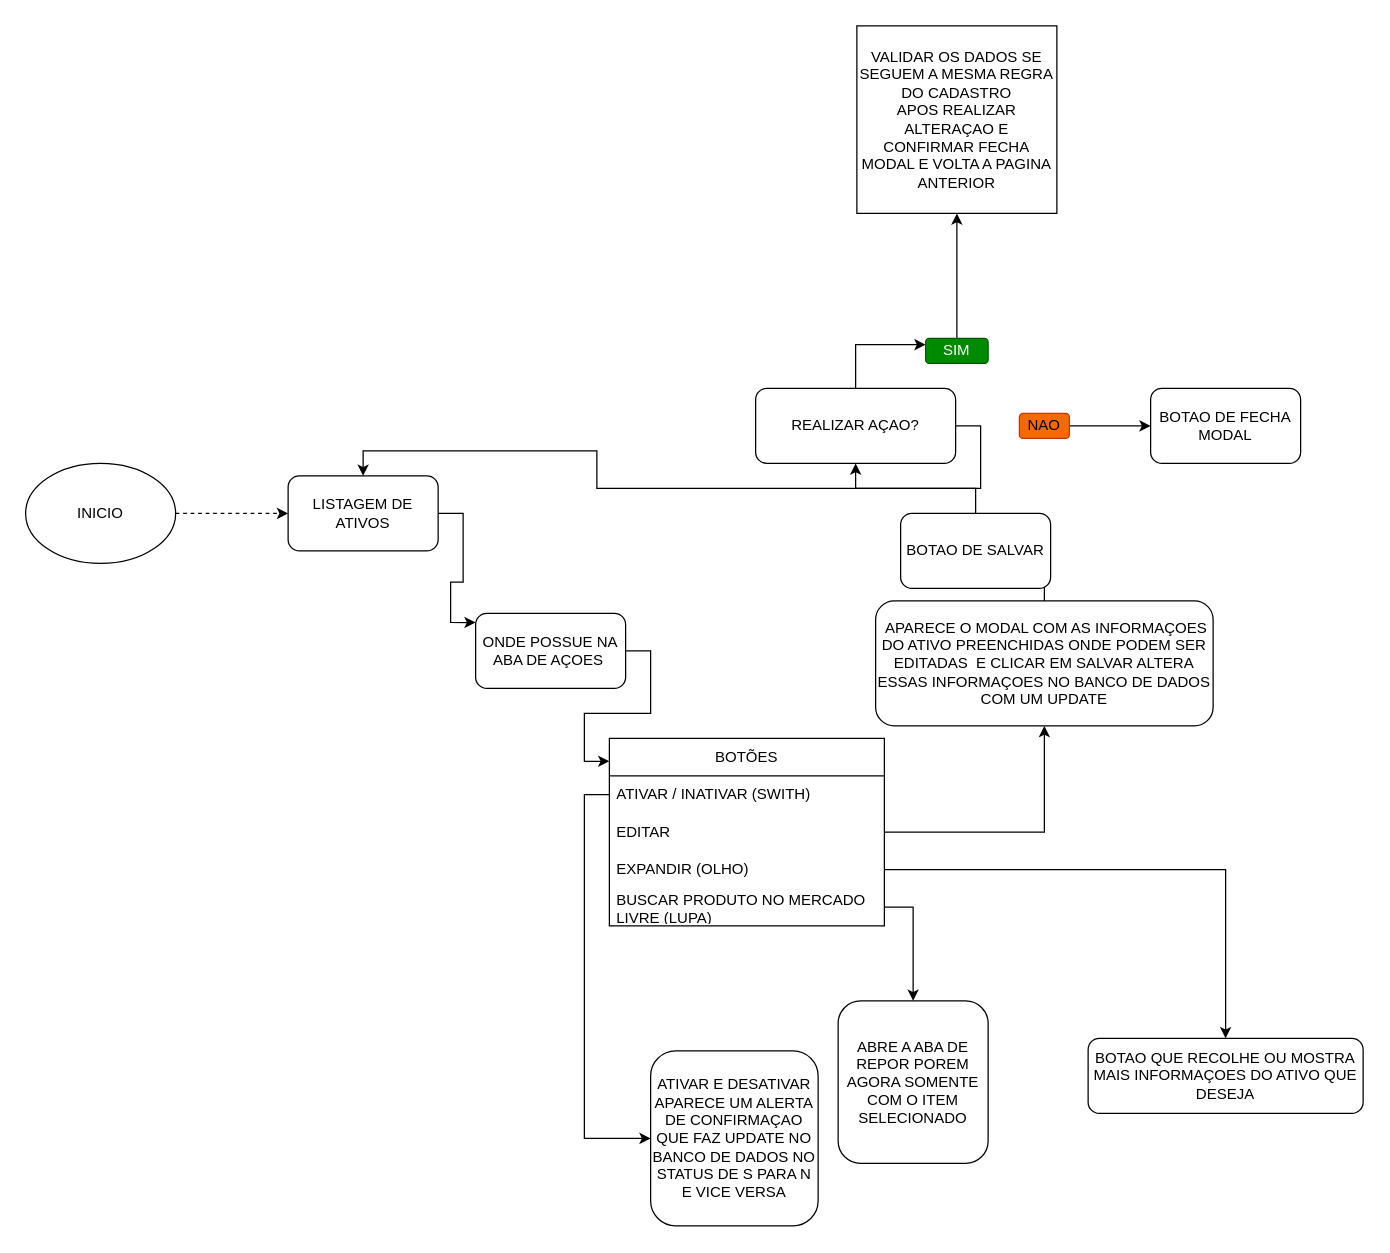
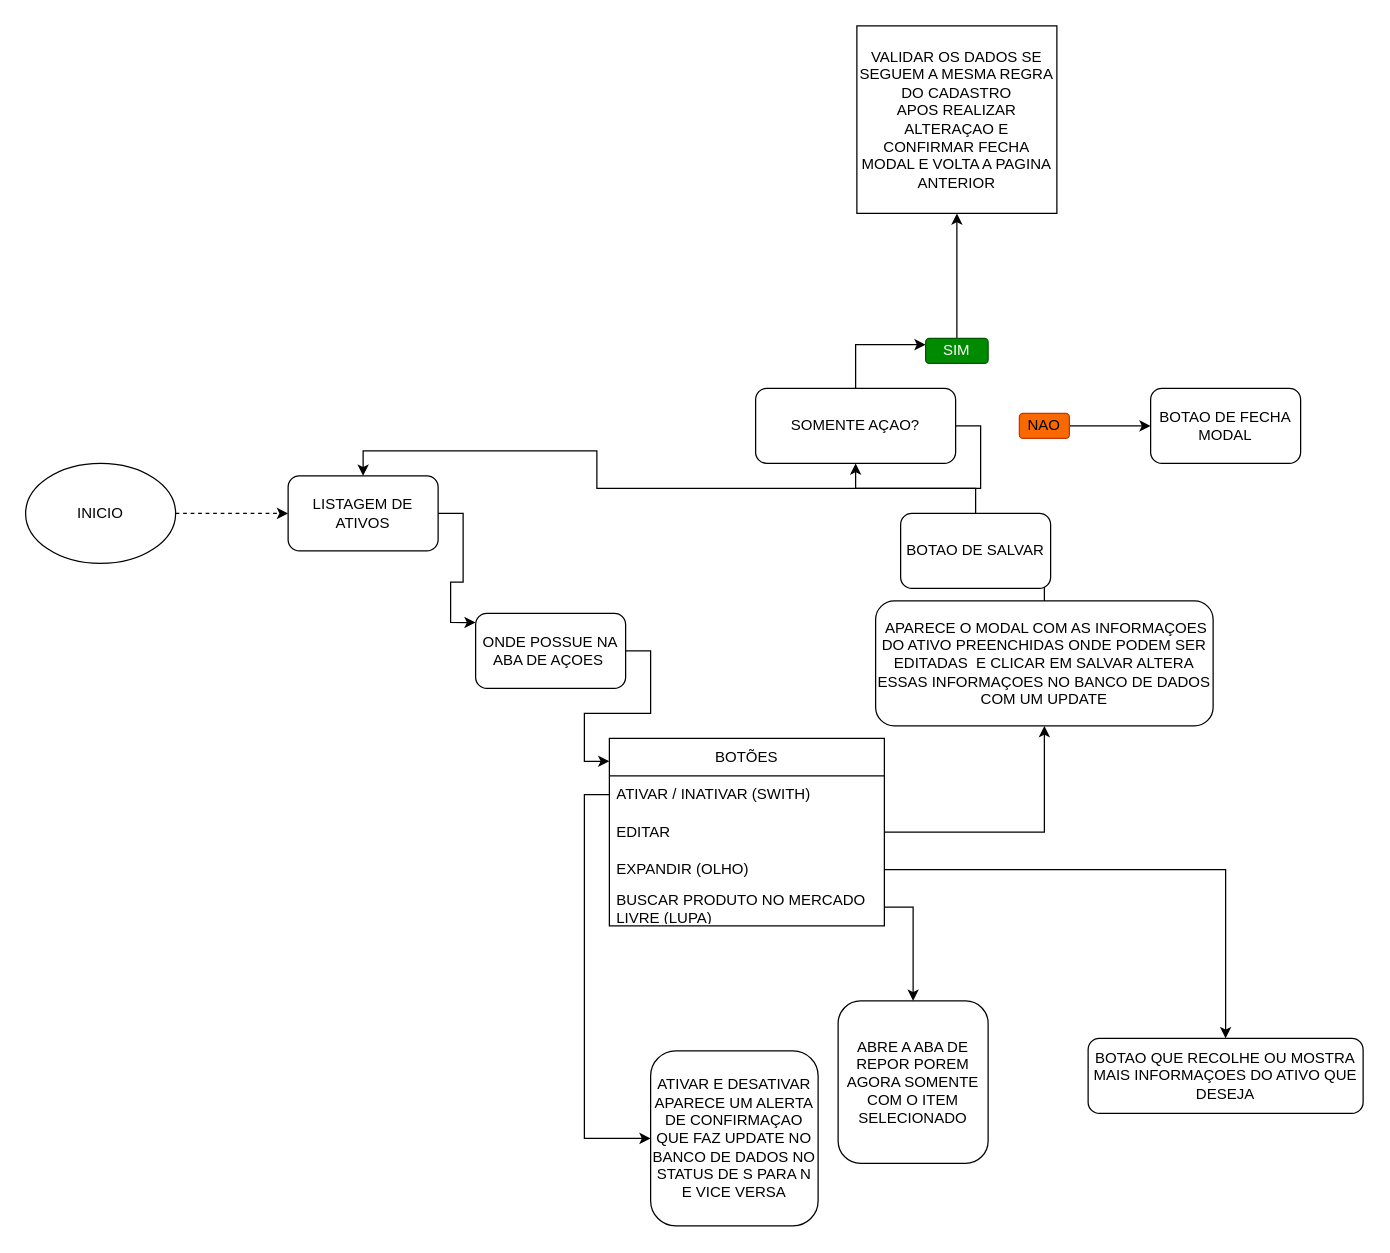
  <mxCell id="0" />
  <mxCell id="1" parent="0" />
  <mxCell id="2" style="edgeStyle=orthogonalEdgeStyle;rounded=0;orthogonalLoop=1;jettySize=auto;html=1;exitX=1;exitY=0.5;exitDx=0;exitDy=0;dashed=1;" edge="1" parent="1" source="3" target="4"><mxGeometry relative="1" as="geometry" /></mxCell>
  <mxCell id="3" value="INICIO" style="ellipse;whiteSpace=wrap;html=1;" vertex="1" parent="1"><mxGeometry x="20" y="370" width="120" height="80" as="geometry" /></mxCell>
  <mxCell id="4" value="LISTAGEM DE ATIVOS" style="rounded=1;whiteSpace=wrap;html=1;" vertex="1" parent="1"><mxGeometry x="230" y="380" width="120" height="60" as="geometry" /></mxCell>
  <mxCell id="5" value="BOTÕES" style="swimlane;fontStyle=0;childLayout=stackLayout;horizontal=1;startSize=30;horizontalStack=0;resizeParent=1;resizeParentMax=0;resizeLast=0;collapsible=1;marginBottom=0;whiteSpace=wrap;html=1;" vertex="1" parent="1"><mxGeometry x="487" y="590" width="220" height="150" as="geometry" /></mxCell>
  <mxCell id="6" value="ATIVAR / INATIVAR (SWITH)" style="text;strokeColor=none;fillColor=none;align=left;verticalAlign=middle;spacingLeft=4;spacingRight=4;overflow=hidden;points=[[0,0.5],[1,0.5]];portConstraint=eastwest;rotatable=0;whiteSpace=wrap;html=1;" vertex="1" parent="5"><mxGeometry y="30" width="220" height="30" as="geometry" /></mxCell>
  <mxCell id="7" value="EDITAR" style="text;strokeColor=none;fillColor=none;align=left;verticalAlign=middle;spacingLeft=4;spacingRight=4;overflow=hidden;points=[[0,0.5],[1,0.5]];portConstraint=eastwest;rotatable=0;whiteSpace=wrap;html=1;" vertex="1" parent="5"><mxGeometry y="60" width="220" height="30" as="geometry" /></mxCell>
  <mxCell id="8" value="EXPANDIR (OLHO)" style="text;strokeColor=none;fillColor=none;align=left;verticalAlign=middle;spacingLeft=4;spacingRight=4;overflow=hidden;points=[[0,0.5],[1,0.5]];portConstraint=eastwest;rotatable=0;whiteSpace=wrap;html=1;" vertex="1" parent="5"><mxGeometry y="90" width="220" height="30" as="geometry" /></mxCell>
  <mxCell id="9" value="BUSCAR PRODUTO NO MERCADO LIVRE (LUPA)" style="text;strokeColor=none;fillColor=none;align=left;verticalAlign=middle;spacingLeft=4;spacingRight=4;overflow=hidden;points=[[0,0.5],[1,0.5]];portConstraint=eastwest;rotatable=0;whiteSpace=wrap;html=1;" vertex="1" parent="5"><mxGeometry y="120" width="220" height="30" as="geometry" /></mxCell>
  <mxCell id="10" value="ATIVAR E DESATIVAR APARECE UM ALERTA DE CONFIRMAÇAO QUE FAZ UPDATE NO BANCO DE DADOS NO STATUS DE S PARA N E VICE VERSA" style="rounded=1;whiteSpace=wrap;html=1;" vertex="1" parent="1"><mxGeometry x="520" y="840" width="134" height="140" as="geometry" /></mxCell>
  <mxCell id="11" style="edgeStyle=orthogonalEdgeStyle;rounded=0;orthogonalLoop=1;jettySize=auto;html=1;exitX=0.5;exitY=0;exitDx=0;exitDy=0;entryX=0.5;entryY=1;entryDx=0;entryDy=0;" edge="1" parent="1" source="21" target="14"><mxGeometry relative="1" as="geometry" /></mxCell>
  <mxCell id="12" style="edgeStyle=orthogonalEdgeStyle;rounded=0;orthogonalLoop=1;jettySize=auto;html=1;exitX=0.5;exitY=0;exitDx=0;exitDy=0;" edge="1" parent="1" source="26" target="17"><mxGeometry relative="1" as="geometry" /></mxCell>
  <mxCell id="13" value="&amp;nbsp;APARECE O MODAL COM AS INFORMAÇOES DO ATIVO PREENCHIDAS ONDE PODEM SER EDITADAS&amp;nbsp; E CLICAR EM SALVAR ALTERA ESSAS INFORMAÇOES NO BANCO DE DADOS COM UM UPDATE" style="rounded=1;whiteSpace=wrap;html=1;" vertex="1" parent="1"><mxGeometry x="700" y="480" width="270" height="100" as="geometry" /></mxCell>
  <mxCell id="14" value="&lt;div&gt;VALIDAR OS DADOS SE SEGUEM A MESMA REGRA DO CADASTRO&lt;/div&gt;APOS REALIZAR ALTERAÇAO E CONFIRMAR FECHA MODAL E VOLTA A PAGINA ANTERIOR" style="rounded=0;whiteSpace=wrap;html=1;" vertex="1" parent="1"><mxGeometry x="685" y="20" width="160" height="150" as="geometry" /></mxCell>
  <mxCell id="15" style="edgeStyle=orthogonalEdgeStyle;rounded=0;orthogonalLoop=1;jettySize=auto;html=1;exitX=1;exitY=0.5;exitDx=0;exitDy=0;entryX=0;entryY=0.5;entryDx=0;entryDy=0;" edge="1" parent="1" source="32" target="18"><mxGeometry relative="1" as="geometry"><mxPoint x="830" y="380" as="targetPoint" /></mxGeometry></mxCell>
  <mxCell id="16" style="edgeStyle=orthogonalEdgeStyle;rounded=0;orthogonalLoop=1;jettySize=auto;html=1;exitX=0.5;exitY=0;exitDx=0;exitDy=0;entryX=0;entryY=0.25;entryDx=0;entryDy=0;" edge="1" parent="1" source="17" target="21"><mxGeometry relative="1" as="geometry" /></mxCell>
- <mxCell id="17" value="REALIZAR AÇAO?" style="rounded=1;whiteSpace=wrap;html=1;" vertex="1" parent="1"><mxGeometry x="604" y="310" width="160" height="60" as="geometry" /></mxCell>
+ <mxCell id="17" value="SOMENTE AÇAO?" style="rounded=1;whiteSpace=wrap;html=1;" vertex="1" parent="1"><mxGeometry x="604" y="310" width="160" height="60" as="geometry" /></mxCell>
  <mxCell id="18" value="BOTAO DE FECHA MODAL" style="rounded=1;whiteSpace=wrap;html=1;" vertex="1" parent="1"><mxGeometry x="920" y="310" width="120" height="60" as="geometry" /></mxCell>
  <mxCell id="19" style="edgeStyle=orthogonalEdgeStyle;rounded=0;orthogonalLoop=1;jettySize=auto;html=1;exitX=1;exitY=0.5;exitDx=0;exitDy=0;entryX=0.5;entryY=1;entryDx=0;entryDy=0;" edge="1" parent="1" source="7" target="13"><mxGeometry relative="1" as="geometry" /></mxCell>
  <mxCell id="20" style="edgeStyle=orthogonalEdgeStyle;rounded=0;orthogonalLoop=1;jettySize=auto;html=1;exitX=1;exitY=0.5;exitDx=0;exitDy=0;entryX=0;entryY=0.122;entryDx=0;entryDy=0;entryPerimeter=0;" edge="1" parent="1" source="23" target="5"><mxGeometry relative="1" as="geometry" /></mxCell>
  <mxCell id="21" value="SIM" style="rounded=1;whiteSpace=wrap;html=1;fillColor=#008a00;fontColor=#ffffff;strokeColor=#005700;" vertex="1" parent="1"><mxGeometry x="740" y="270" width="50" height="20" as="geometry" /></mxCell>
  <mxCell id="22" value="" style="edgeStyle=orthogonalEdgeStyle;rounded=0;orthogonalLoop=1;jettySize=auto;html=1;exitX=1;exitY=0.5;exitDx=0;exitDy=0;entryX=0;entryY=0.122;entryDx=0;entryDy=0;entryPerimeter=0;" edge="1" parent="1" source="4" target="23"><mxGeometry relative="1" as="geometry"><mxPoint x="400" y="440" as="sourcePoint" /><mxPoint x="487" y="601" as="targetPoint" /></mxGeometry></mxCell>
  <mxCell id="23" value="ONDE POSSUE NA ABA DE AÇOES&amp;nbsp;" style="rounded=1;whiteSpace=wrap;html=1;" vertex="1" parent="1"><mxGeometry x="380" y="490" width="120" height="60" as="geometry" /></mxCell>
  <mxCell id="24" style="edgeStyle=orthogonalEdgeStyle;rounded=0;orthogonalLoop=1;jettySize=auto;html=1;exitX=0;exitY=0.5;exitDx=0;exitDy=0;entryX=0;entryY=0.5;entryDx=0;entryDy=0;" edge="1" parent="1" source="6" target="10"><mxGeometry relative="1" as="geometry"><mxPoint x="410" y="720" as="targetPoint" /></mxGeometry></mxCell>
  <mxCell id="25" value="" style="edgeStyle=orthogonalEdgeStyle;rounded=0;orthogonalLoop=1;jettySize=auto;html=1;exitX=0.5;exitY=0;exitDx=0;exitDy=0;" edge="1" parent="1" source="13" target="26"><mxGeometry relative="1" as="geometry"><mxPoint x="835" y="480" as="sourcePoint" /><mxPoint x="765" y="390" as="targetPoint" /></mxGeometry></mxCell>
  <mxCell id="26" value="BOTAO DE SALVAR" style="rounded=1;whiteSpace=wrap;html=1;" vertex="1" parent="1"><mxGeometry x="720" y="410" width="120" height="60" as="geometry" /></mxCell>
  <mxCell id="27" value="ABRE A ABA DE REPOR POREM AGORA SOMENTE COM O ITEM SELECIONADO" style="rounded=1;whiteSpace=wrap;html=1;" vertex="1" parent="1"><mxGeometry x="670" y="800" width="120" height="130" as="geometry" /></mxCell>
  <mxCell id="28" style="edgeStyle=orthogonalEdgeStyle;rounded=0;orthogonalLoop=1;jettySize=auto;html=1;exitX=1;exitY=0.5;exitDx=0;exitDy=0;" edge="1" parent="1" source="9" target="27"><mxGeometry relative="1" as="geometry"><mxPoint x="730" y="830" as="targetPoint" /></mxGeometry></mxCell>
  <mxCell id="29" value="BOTAO QUE RECOLHE OU MOSTRA MAIS INFORMAÇOES DO ATIVO QUE DESEJA" style="rounded=1;whiteSpace=wrap;html=1;" vertex="1" parent="1"><mxGeometry x="870" y="830" width="220" height="60" as="geometry" /></mxCell>
  <mxCell id="30" style="edgeStyle=orthogonalEdgeStyle;rounded=0;orthogonalLoop=1;jettySize=auto;html=1;exitX=1;exitY=0.5;exitDx=0;exitDy=0;" edge="1" parent="1" source="8" target="29"><mxGeometry relative="1" as="geometry"><mxPoint x="830" y="800" as="targetPoint" /></mxGeometry></mxCell>
  <mxCell id="31" value="" style="edgeStyle=orthogonalEdgeStyle;rounded=0;orthogonalLoop=1;jettySize=auto;html=1;exitX=1;exitY=0.5;exitDx=0;exitDy=0;" edge="1" parent="1" source="17" target="4"><mxGeometry relative="1" as="geometry"><mxPoint x="920" y="340" as="targetPoint" /><mxPoint x="764" y="340" as="sourcePoint" /></mxGeometry></mxCell>
  <mxCell id="32" value="NAO" style="rounded=1;whiteSpace=wrap;html=1;fillColor=#fa6800;fontColor=#000000;strokeColor=#C73500;" vertex="1" parent="1"><mxGeometry x="815" y="330" width="40" height="20" as="geometry" /></mxCell>
